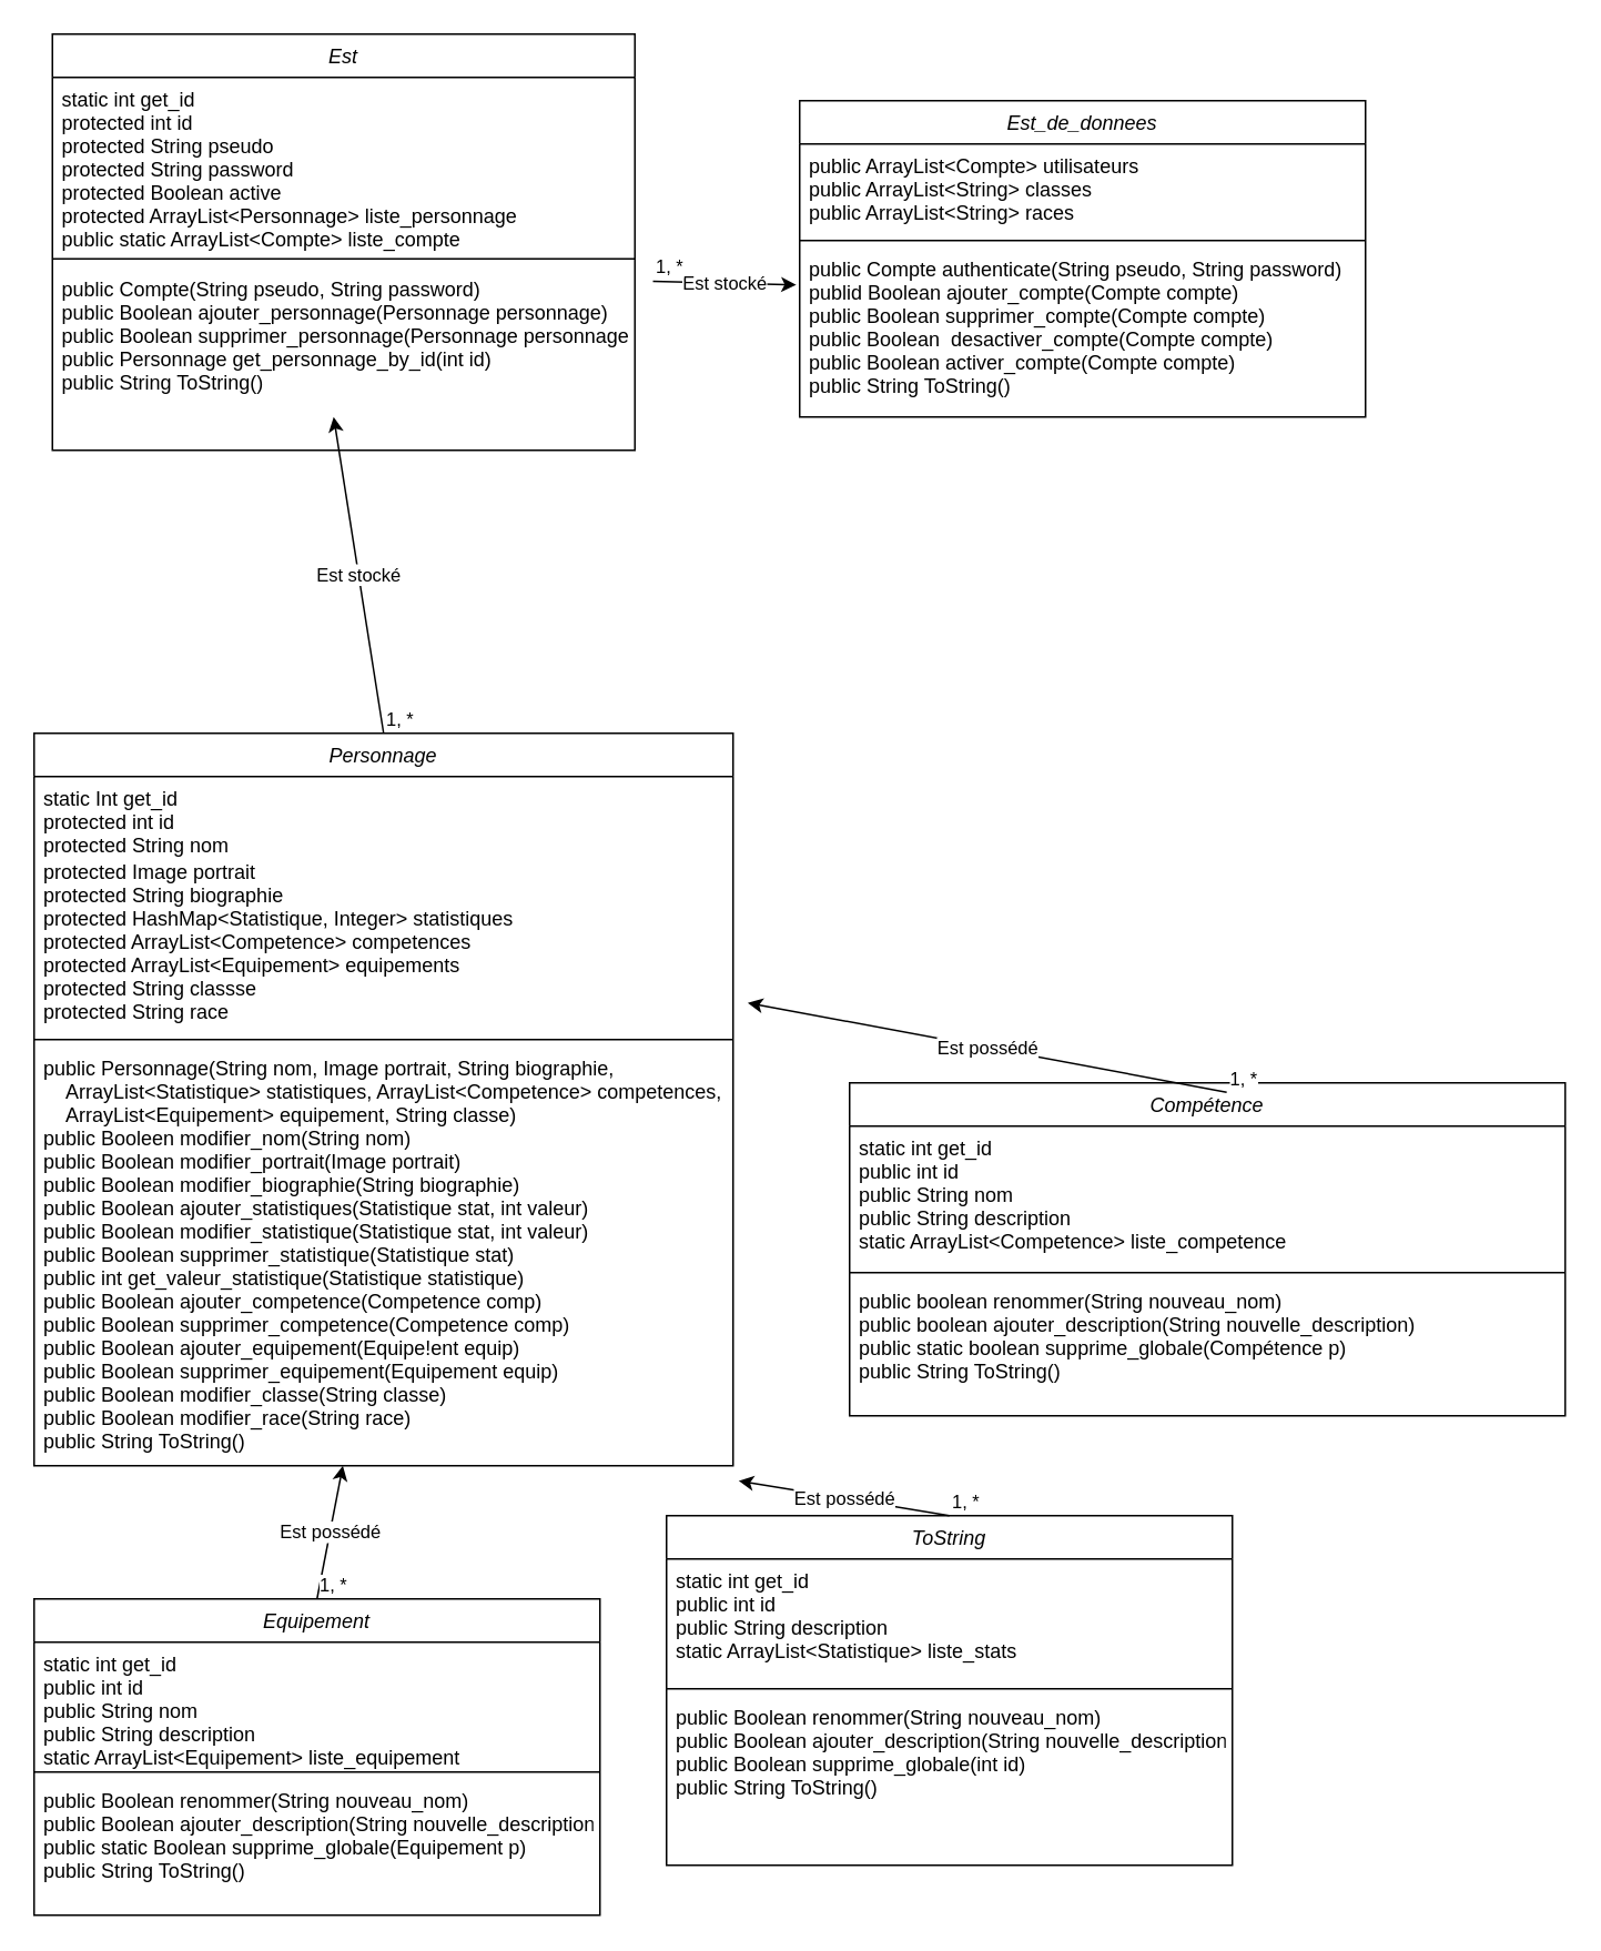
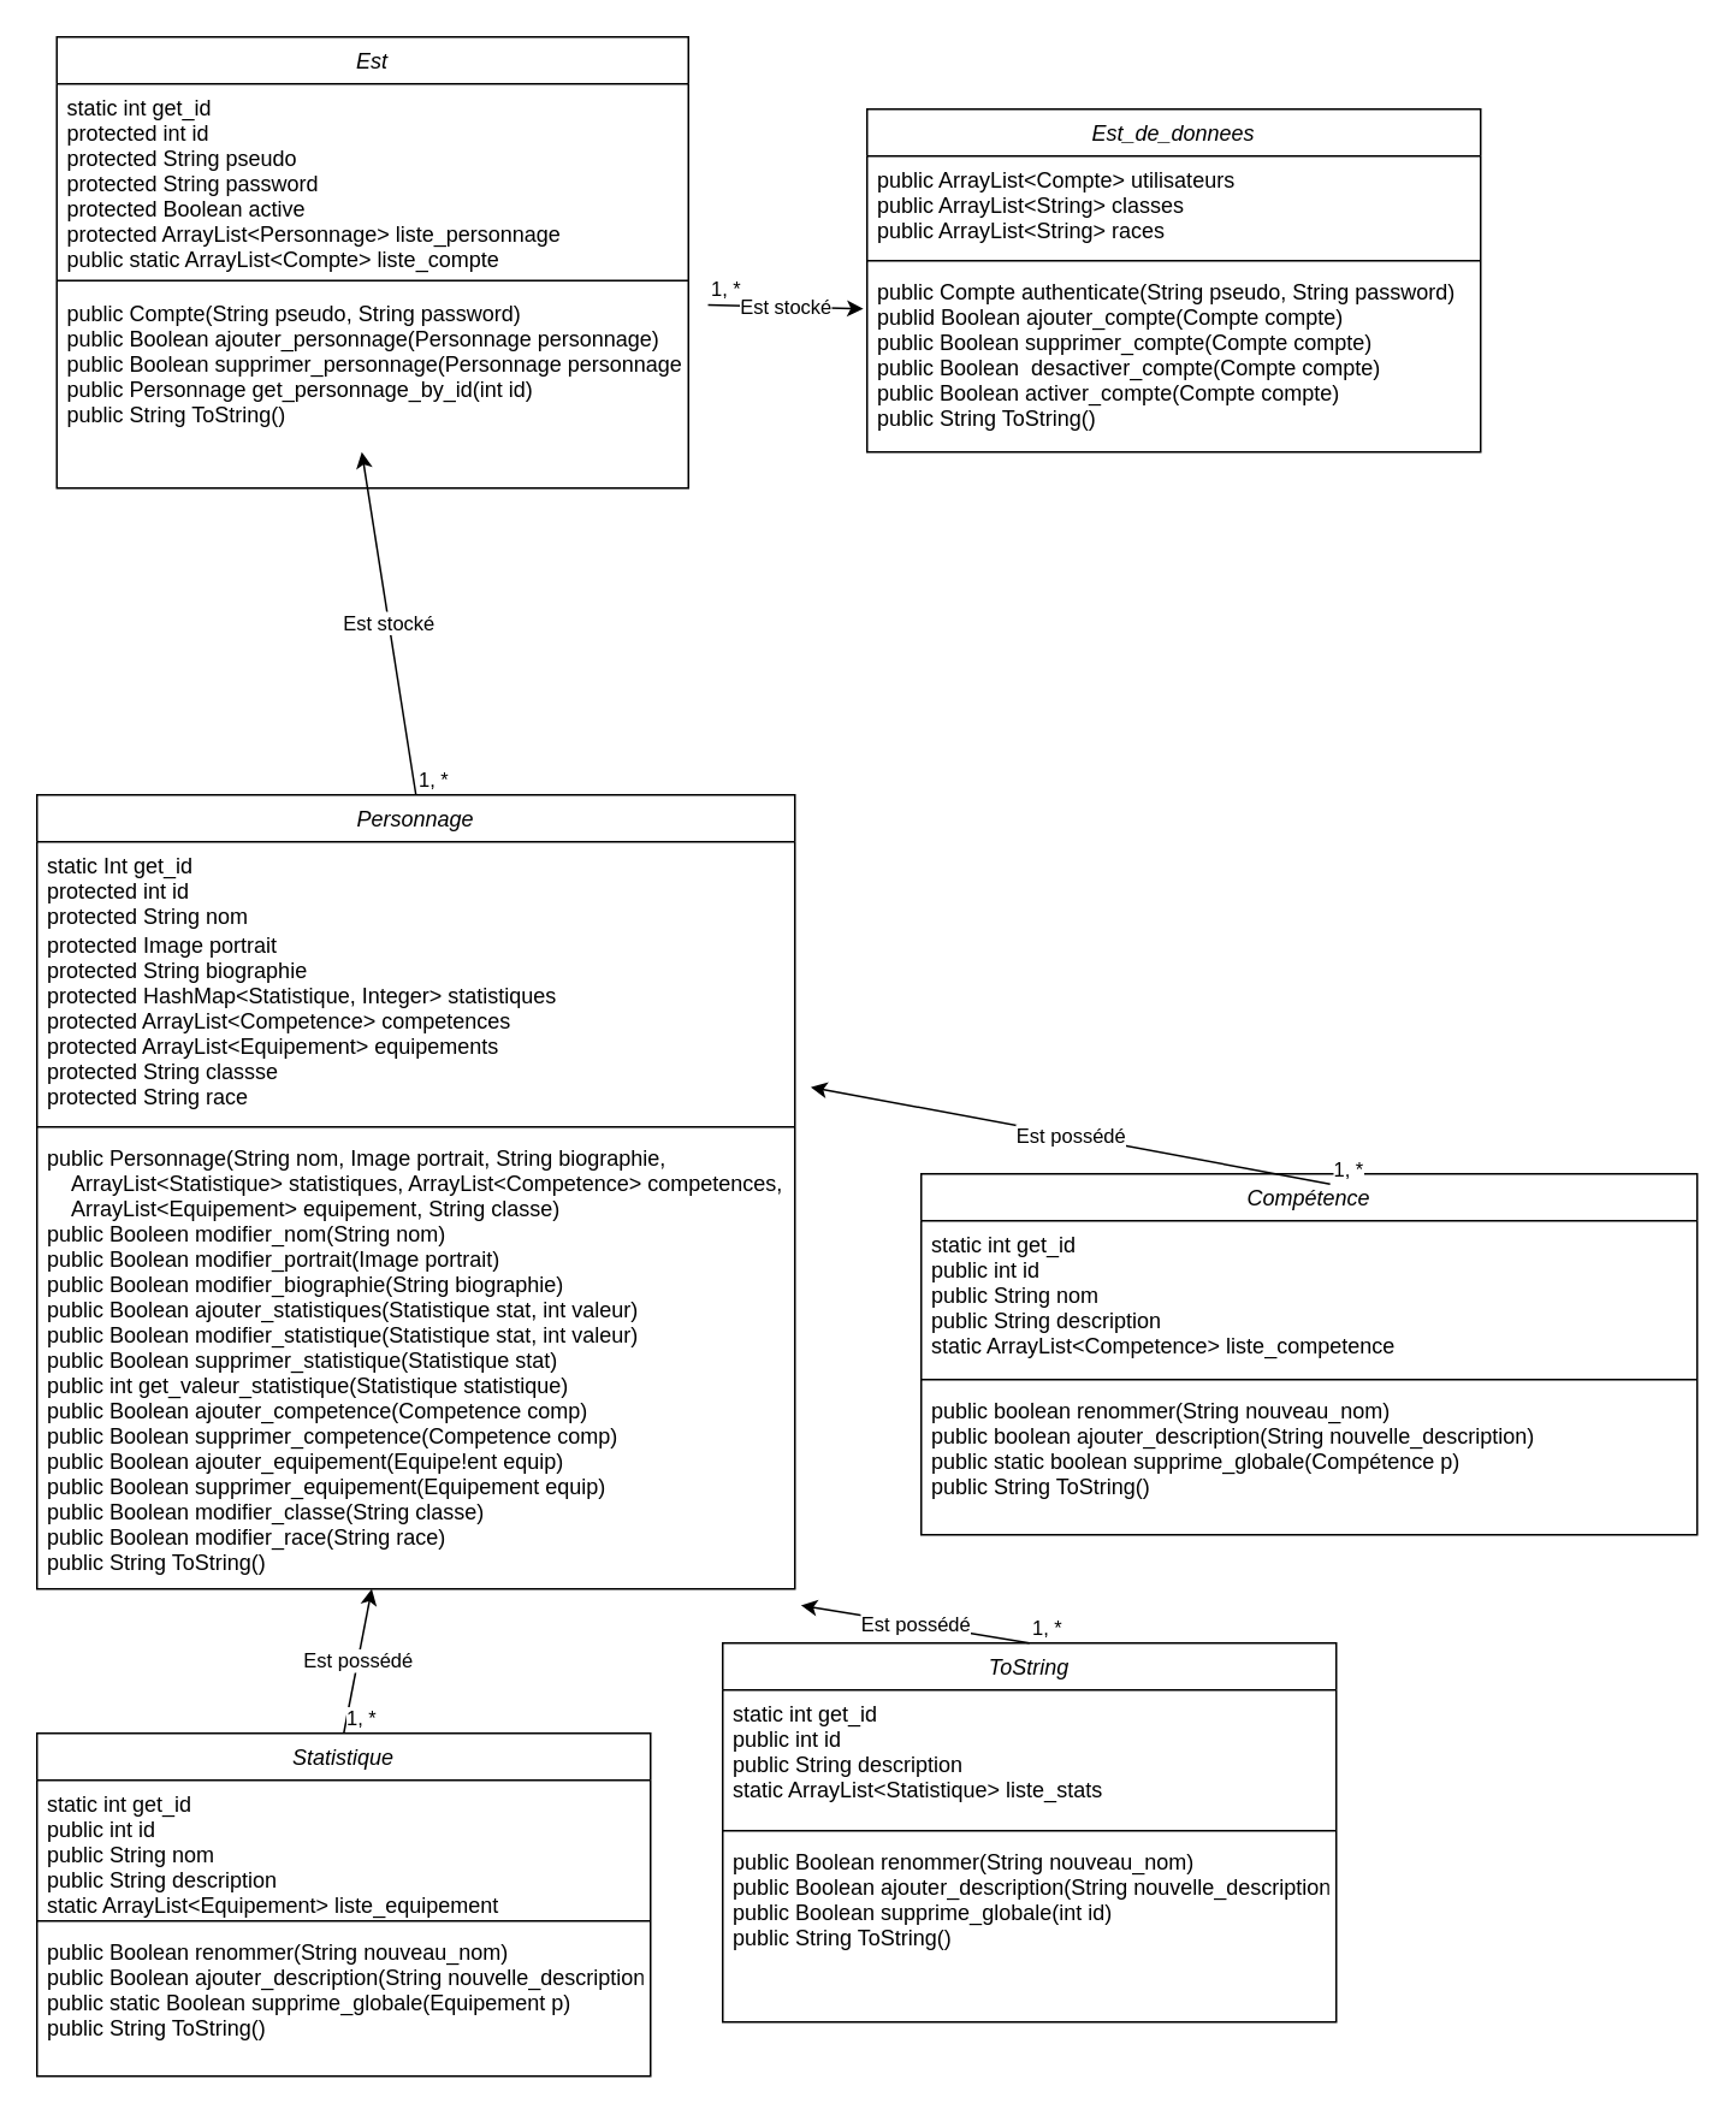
  <mxCell id="0" />
  <mxCell id="1" parent="0" />
  <mxCell id="2" value="Est" style="swimlane;fontStyle=2;align=center;verticalAlign=top;childLayout=stackLayout;horizontal=1;startSize=26;horizontalStack=0;resizeParent=1;resizeLast=0;collapsible=1;marginBottom=0;rounded=0;shadow=0;strokeWidth=1;" vertex="1" parent="1"><mxGeometry x="31" y="20" width="350" height="250" as="geometry"><mxRectangle x="230" y="140" width="160" height="26" as="alternateBounds" /></mxGeometry></mxCell>
  <mxCell id="3" value="static int get_id&#10;protected int id&#10;protected String pseudo&#10;protected String password&#10;protected Boolean active&#10;protected ArrayList&lt;Personnage&gt; liste_personnage&#10;public static ArrayList&lt;Compte&gt; liste_compte" style="text;align=left;verticalAlign=top;spacingLeft=4;spacingRight=4;overflow=hidden;rotatable=0;points=[[0,0.5],[1,0.5]];portConstraint=eastwest;" vertex="1" parent="2"><mxGeometry y="26" width="350" height="104" as="geometry" /></mxCell>
  <mxCell id="4" value="" style="line;html=1;strokeWidth=1;align=left;verticalAlign=middle;spacingTop=-1;spacingLeft=3;spacingRight=3;rotatable=0;labelPosition=right;points=[];portConstraint=eastwest;" vertex="1" parent="2"><mxGeometry y="130" width="350" height="10" as="geometry" /></mxCell>
  <mxCell id="5" value="public Compte(String pseudo, String password)&#10;public Boolean ajouter_personnage(Personnage personnage)&#10;public Boolean supprimer_personnage(Personnage personnage)&#10;public Personnage get_personnage_by_id(int id)&#10;public String ToString()" style="text;align=left;verticalAlign=top;spacingLeft=4;spacingRight=4;overflow=hidden;rotatable=0;points=[[0,0.5],[1,0.5]];portConstraint=eastwest;" vertex="1" parent="2"><mxGeometry y="140" width="350" height="110" as="geometry" /></mxCell>
  <mxCell id="6" value="Est_de_donnees" style="swimlane;fontStyle=2;align=center;verticalAlign=top;childLayout=stackLayout;horizontal=1;startSize=26;horizontalStack=0;resizeParent=1;resizeLast=0;collapsible=1;marginBottom=0;rounded=0;shadow=0;strokeWidth=1;" vertex="1" parent="1"><mxGeometry x="480" y="60" width="340" height="190" as="geometry"><mxRectangle x="470" y="160" width="160" height="26" as="alternateBounds" /></mxGeometry></mxCell>
  <mxCell id="7" value="public ArrayList&lt;Compte&gt; utilisateurs&#10;public ArrayList&lt;String&gt; classes&#10;public ArrayList&lt;String&gt; races" style="text;align=left;verticalAlign=top;spacingLeft=4;spacingRight=4;overflow=hidden;rotatable=0;points=[[0,0.5],[1,0.5]];portConstraint=eastwest;" vertex="1" parent="6"><mxGeometry y="26" width="340" height="54" as="geometry" /></mxCell>
  <mxCell id="8" value="" style="line;html=1;strokeWidth=1;align=left;verticalAlign=middle;spacingTop=-1;spacingLeft=3;spacingRight=3;rotatable=0;labelPosition=right;points=[];portConstraint=eastwest;" vertex="1" parent="6"><mxGeometry y="80" width="340" height="8" as="geometry" /></mxCell>
  <mxCell id="9" value="public Compte authenticate(String pseudo, String password)&#10;publid Boolean ajouter_compte(Compte compte)&#10;public Boolean supprimer_compte(Compte compte)&#10;public Boolean  desactiver_compte(Compte compte)&#10;public Boolean activer_compte(Compte compte)&#10;public String ToString()" style="text;align=left;verticalAlign=top;spacingLeft=4;spacingRight=4;overflow=hidden;rotatable=0;points=[[0,0.5],[1,0.5]];portConstraint=eastwest;" vertex="1" parent="6"><mxGeometry y="88" width="340" height="102" as="geometry" /></mxCell>
  <mxCell id="10" value="Personnage" style="swimlane;fontStyle=2;align=center;verticalAlign=top;childLayout=stackLayout;horizontal=1;startSize=26;horizontalStack=0;resizeParent=1;resizeLast=0;collapsible=1;marginBottom=0;rounded=0;shadow=0;strokeWidth=1;" vertex="1" parent="1"><mxGeometry x="20" y="440" width="420" height="440" as="geometry"><mxRectangle x="230" y="140" width="160" height="26" as="alternateBounds" /></mxGeometry></mxCell>
  <mxCell id="11" value="static Int get_id&#10;protected int id&#10;protected String nom" style="text;align=left;verticalAlign=top;spacingLeft=4;spacingRight=4;overflow=hidden;rotatable=0;points=[[0,0.5],[1,0.5]];portConstraint=eastwest;" vertex="1" parent="10"><mxGeometry y="26" width="420" height="44" as="geometry" /></mxCell>
  <mxCell id="12" value="protected Image portrait&#10;protected String biographie&#10;protected HashMap&lt;Statistique, Integer&gt; statistiques&#10;protected ArrayList&lt;Competence&gt; competences&#10;protected ArrayList&lt;Equipement&gt; equipements&#10;protected String classse&#10;protected String race&#10; &#10;" style="text;align=left;verticalAlign=top;spacingLeft=4;spacingRight=4;overflow=hidden;rotatable=0;points=[[0,0.5],[1,0.5]];portConstraint=eastwest;rounded=0;shadow=0;html=0;" vertex="1" parent="10"><mxGeometry y="70" width="420" height="110" as="geometry" /></mxCell>
  <mxCell id="13" value="" style="line;html=1;strokeWidth=1;align=left;verticalAlign=middle;spacingTop=-1;spacingLeft=3;spacingRight=3;rotatable=0;labelPosition=right;points=[];portConstraint=eastwest;" vertex="1" parent="10"><mxGeometry y="180" width="420" height="8" as="geometry" /></mxCell>
  <mxCell id="14" value="public Personnage(String nom, Image portrait, String biographie,&#10;    ArrayList&lt;Statistique&gt; statistiques, ArrayList&lt;Competence&gt; competences,&#10;    ArrayList&lt;Equipement&gt; equipement, String classe)&#10;public Booleen modifier_nom(String nom)&#10;public Boolean modifier_portrait(Image portrait)&#10;public Boolean modifier_biographie(String biographie)&#10;public Boolean ajouter_statistiques(Statistique stat, int valeur)&#10;public Boolean modifier_statistique(Statistique stat, int valeur)&#10;public Boolean supprimer_statistique(Statistique stat)&#10;public int get_valeur_statistique(Statistique statistique)&#10;public Boolean ajouter_competence(Competence comp)&#10;public Boolean supprimer_competence(Competence comp)&#10;public Boolean ajouter_equipement(Equipe!ent equip)&#10;public Boolean supprimer_equipement(Equipement equip)&#10;public Boolean modifier_classe(String classe)&#10;public Boolean modifier_race(String race)&#10;public String ToString()" style="text;align=left;verticalAlign=top;spacingLeft=4;spacingRight=4;overflow=hidden;rotatable=0;points=[[0,0.5],[1,0.5]];portConstraint=eastwest;" vertex="1" parent="10"><mxGeometry y="188" width="420" height="252" as="geometry" /></mxCell>
  <mxCell id="15" value="Compétence" style="swimlane;fontStyle=2;align=center;verticalAlign=top;childLayout=stackLayout;horizontal=1;startSize=26;horizontalStack=0;resizeParent=1;resizeLast=0;collapsible=1;marginBottom=0;rounded=0;shadow=0;strokeWidth=1;" vertex="1" parent="1"><mxGeometry x="510" y="650" width="430" height="200" as="geometry"><mxRectangle x="230" y="140" width="160" height="26" as="alternateBounds" /></mxGeometry></mxCell>
  <mxCell id="16" value="static int get_id&#10;public int id&#10;public String nom&#10;public String description&#10;static ArrayList&lt;Competence&gt; liste_competence&#10;" style="text;align=left;verticalAlign=top;spacingLeft=4;spacingRight=4;overflow=hidden;rotatable=0;points=[[0,0.5],[1,0.5]];portConstraint=eastwest;" vertex="1" parent="15"><mxGeometry y="26" width="430" height="84" as="geometry" /></mxCell>
  <mxCell id="17" value="" style="line;html=1;strokeWidth=1;align=left;verticalAlign=middle;spacingTop=-1;spacingLeft=3;spacingRight=3;rotatable=0;labelPosition=right;points=[];portConstraint=eastwest;" vertex="1" parent="15"><mxGeometry y="110" width="430" height="8" as="geometry" /></mxCell>
  <mxCell id="18" value="public boolean renommer(String nouveau_nom)&#10;public boolean ajouter_description(String nouvelle_description)&#10;public static boolean supprime_globale(Compétence p)&#10;public String ToString()" style="text;align=left;verticalAlign=top;spacingLeft=4;spacingRight=4;overflow=hidden;rotatable=0;points=[[0,0.5],[1,0.5]];portConstraint=eastwest;" vertex="1" parent="15"><mxGeometry y="118" width="430" height="82" as="geometry" /></mxCell>
  <mxCell id="19" value="ToString" style="swimlane;fontStyle=2;align=center;verticalAlign=top;childLayout=stackLayout;horizontal=1;startSize=26;horizontalStack=0;resizeParent=1;resizeLast=0;collapsible=1;marginBottom=0;rounded=0;shadow=0;strokeWidth=1;" vertex="1" parent="1"><mxGeometry x="400" y="910" width="340" height="210" as="geometry"><mxRectangle x="230" y="140" width="160" height="26" as="alternateBounds" /></mxGeometry></mxCell>
  <mxCell id="20" value="static int get_id&#10;public int id&#10;public String description&#10;static ArrayList&lt;Statistique&gt; liste_stats" style="text;align=left;verticalAlign=top;spacingLeft=4;spacingRight=4;overflow=hidden;rotatable=0;points=[[0,0.5],[1,0.5]];portConstraint=eastwest;" vertex="1" parent="19"><mxGeometry y="26" width="340" height="74" as="geometry" /></mxCell>
  <mxCell id="21" value="" style="line;html=1;strokeWidth=1;align=left;verticalAlign=middle;spacingTop=-1;spacingLeft=3;spacingRight=3;rotatable=0;labelPosition=right;points=[];portConstraint=eastwest;" vertex="1" parent="19"><mxGeometry y="100" width="340" height="8" as="geometry" /></mxCell>
  <mxCell id="22" value="public Boolean renommer(String nouveau_nom)&#10;public Boolean ajouter_description(String nouvelle_description)&#10;public Boolean supprime_globale(int id)&#10;public String ToString()" style="text;align=left;verticalAlign=top;spacingLeft=4;spacingRight=4;overflow=hidden;rotatable=0;points=[[0,0.5],[1,0.5]];portConstraint=eastwest;" vertex="1" parent="19"><mxGeometry y="108" width="340" height="102" as="geometry" /></mxCell>
  <mxCell id="23" value="Est stocké" style="endArrow=classic;html=1;rounded=0;exitX=1.031;exitY=0.077;exitDx=0;exitDy=0;exitPerimeter=0;entryX=-0.006;entryY=0.222;entryDx=0;entryDy=0;entryPerimeter=0;" edge="1" parent="1" source="5" target="9"><mxGeometry relative="1" as="geometry"><mxPoint x="360" y="170" as="sourcePoint" /><mxPoint x="520" y="170" as="targetPoint" /></mxGeometry></mxCell>
  <mxCell id="24" value="1, *" style="edgeLabel;resizable=0;html=1;;align=left;verticalAlign=bottom;" connectable="0" vertex="1" parent="23"><mxGeometry x="-1" relative="1" as="geometry" /></mxCell>
  <mxCell id="25" value="&lt;div&gt;&lt;br&gt;&lt;/div&gt;&lt;div&gt;&lt;br&gt;&lt;/div&gt;" style="edgeLabel;resizable=0;html=1;;align=right;verticalAlign=bottom;" connectable="0" vertex="1" parent="23"><mxGeometry x="1" relative="1" as="geometry" /></mxCell>
  <mxCell id="26" value="Est stocké" style="endArrow=classic;html=1;rounded=0;exitX=0.5;exitY=0;exitDx=0;exitDy=0;" edge="1" parent="1" source="10"><mxGeometry relative="1" as="geometry"><mxPoint x="80" y="373" as="sourcePoint" /><mxPoint x="200" y="250" as="targetPoint" /></mxGeometry></mxCell>
  <mxCell id="27" value="1, *" style="edgeLabel;resizable=0;html=1;;align=left;verticalAlign=bottom;" connectable="0" vertex="1" parent="26"><mxGeometry x="-1" relative="1" as="geometry" /></mxCell>
  <mxCell id="28" value="&lt;div&gt;&lt;br&gt;&lt;/div&gt;&lt;div&gt;&lt;br&gt;&lt;/div&gt;" style="edgeLabel;resizable=0;html=1;;align=right;verticalAlign=bottom;" connectable="0" vertex="1" parent="26"><mxGeometry x="1" relative="1" as="geometry" /></mxCell>
  <mxCell id="29" value="Est possédé" style="endArrow=classic;html=1;rounded=0;exitX=0.5;exitY=0;exitDx=0;exitDy=0;" edge="1" parent="1" source="38" target="14"><mxGeometry relative="1" as="geometry"><mxPoint x="230" y="880" as="sourcePoint" /><mxPoint x="200" y="810" as="targetPoint" /></mxGeometry></mxCell>
  <mxCell id="30" value="1, *" style="edgeLabel;resizable=0;html=1;;align=left;verticalAlign=bottom;" connectable="0" vertex="1" parent="29"><mxGeometry x="-1" relative="1" as="geometry" /></mxCell>
  <mxCell id="31" value="&lt;div&gt;&lt;br&gt;&lt;/div&gt;&lt;div&gt;&lt;br&gt;&lt;/div&gt;" style="edgeLabel;resizable=0;html=1;;align=right;verticalAlign=bottom;" connectable="0" vertex="1" parent="29"><mxGeometry x="1" relative="1" as="geometry" /></mxCell>
  <mxCell id="32" value="Est possédé" style="endArrow=classic;html=1;rounded=0;exitX=0.527;exitY=0.028;exitDx=0;exitDy=0;entryX=1.021;entryY=0.836;entryDx=0;entryDy=0;entryPerimeter=0;exitPerimeter=0;" edge="1" parent="1" source="15" target="12"><mxGeometry relative="1" as="geometry"><mxPoint x="497" y="650" as="sourcePoint" /><mxPoint x="467" y="530" as="targetPoint" /></mxGeometry></mxCell>
  <mxCell id="33" value="1, *" style="edgeLabel;resizable=0;html=1;;align=left;verticalAlign=bottom;" connectable="0" vertex="1" parent="32"><mxGeometry x="-1" relative="1" as="geometry" /></mxCell>
  <mxCell id="34" value="&lt;div&gt;&lt;br&gt;&lt;/div&gt;&lt;div&gt;&lt;br&gt;&lt;/div&gt;" style="edgeLabel;resizable=0;html=1;;align=right;verticalAlign=bottom;" connectable="0" vertex="1" parent="32"><mxGeometry x="1" relative="1" as="geometry" /></mxCell>
  <mxCell id="35" value="Est possédé" style="endArrow=classic;html=1;rounded=0;exitX=0.5;exitY=0;exitDx=0;exitDy=0;entryX=1.008;entryY=1.036;entryDx=0;entryDy=0;entryPerimeter=0;" edge="1" parent="1" source="19" target="14"><mxGeometry relative="1" as="geometry"><mxPoint x="690" y="821" as="sourcePoint" /><mxPoint x="660" y="701" as="targetPoint" /></mxGeometry></mxCell>
  <mxCell id="36" value="1, *" style="edgeLabel;resizable=0;html=1;;align=left;verticalAlign=bottom;" connectable="0" vertex="1" parent="35"><mxGeometry x="-1" relative="1" as="geometry" /></mxCell>
  <mxCell id="37" value="&lt;div&gt;&lt;br&gt;&lt;/div&gt;&lt;div&gt;&lt;br&gt;&lt;/div&gt;" style="edgeLabel;resizable=0;html=1;;align=right;verticalAlign=bottom;" connectable="0" vertex="1" parent="35"><mxGeometry x="1" relative="1" as="geometry" /></mxCell>
- <mxCell id="38" value="Equipement" style="swimlane;fontStyle=2;align=center;verticalAlign=top;childLayout=stackLayout;horizontal=1;startSize=26;horizontalStack=0;resizeParent=1;resizeLast=0;collapsible=1;marginBottom=0;rounded=0;shadow=0;strokeWidth=1;" vertex="1" parent="1"><mxGeometry x="20" y="960" width="340" height="190" as="geometry"><mxRectangle x="230" y="140" width="160" height="26" as="alternateBounds" /></mxGeometry></mxCell>
+ <mxCell id="38" value="Statistique" style="swimlane;fontStyle=2;align=center;verticalAlign=top;childLayout=stackLayout;horizontal=1;startSize=26;horizontalStack=0;resizeParent=1;resizeLast=0;collapsible=1;marginBottom=0;rounded=0;shadow=0;strokeWidth=1;" vertex="1" parent="1"><mxGeometry x="20" y="960" width="340" height="190" as="geometry"><mxRectangle x="230" y="140" width="160" height="26" as="alternateBounds" /></mxGeometry></mxCell>
  <mxCell id="39" value="static int get_id&#10;public int id&#10;public String nom&#10;public String description&#10;static ArrayList&lt;Equipement&gt; liste_equipement" style="text;align=left;verticalAlign=top;spacingLeft=4;spacingRight=4;overflow=hidden;rotatable=0;points=[[0,0.5],[1,0.5]];portConstraint=eastwest;" vertex="1" parent="38"><mxGeometry y="26" width="340" height="74" as="geometry" /></mxCell>
  <mxCell id="40" value="" style="line;html=1;strokeWidth=1;align=left;verticalAlign=middle;spacingTop=-1;spacingLeft=3;spacingRight=3;rotatable=0;labelPosition=right;points=[];portConstraint=eastwest;" vertex="1" parent="38"><mxGeometry y="100" width="340" height="8" as="geometry" /></mxCell>
  <mxCell id="41" value="public Boolean renommer(String nouveau_nom)&#10;public Boolean ajouter_description(String nouvelle_description)&#10;public static Boolean supprime_globale(Equipement p)&#10;public String ToString()" style="text;align=left;verticalAlign=top;spacingLeft=4;spacingRight=4;overflow=hidden;rotatable=0;points=[[0,0.5],[1,0.5]];portConstraint=eastwest;" vertex="1" parent="38"><mxGeometry y="108" width="340" height="82" as="geometry" /></mxCell>
